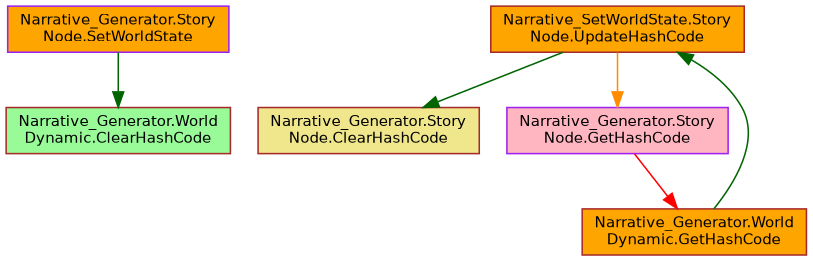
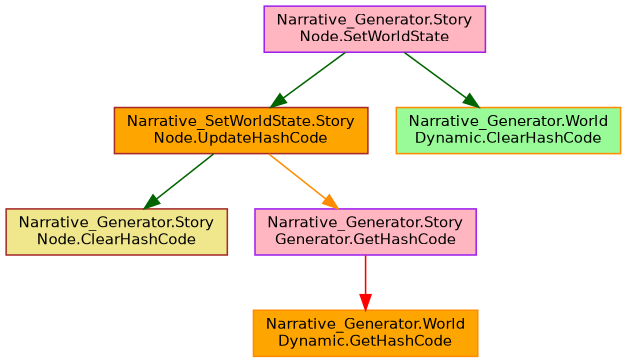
  digraph {
    rankdir=TB
    node [color=purple fillcolor=lightpink fontname=Helvetica fontsize=10 shape=box style=filled]
    edge [color=darkgreen fontname=Helvetica fontsize=10 labelfontname=Helvetica labelfontsize=10 style=solid]
-   n1 [fillcolor=orange fontcolor=black height=0.2 label="Narrative_Generator.Story\lNode.SetWorldState" width=0.4]
+   n1 [fontcolor=black height=0.2 label="Narrative_Generator.Story\lNode.SetWorldState" width=0.4]
    n2 [color=brown fillcolor=orange height=0.2 label="Narrative_SetWorldState.Story\lNode.UpdateHashCode" width=0.4]
-   n3 [color=brown fillcolor=palegreen height=0.2 label="Narrative_Generator.World\lDynamic.ClearHashCode" width=0.4]
+   n3 [color=darkorange fillcolor=palegreen height=0.2 label="Narrative_Generator.World\lDynamic.ClearHashCode" width=0.4]
    n4 [color=brown fillcolor=khaki height=0.2 label="Narrative_Generator.Story\lNode.ClearHashCode" width=0.4]
-   n5 [height=0.2 label="Narrative_Generator.Story\lNode.GetHashCode" width=0.4]
-   n6 [color=brown fillcolor=orange height=0.2 label="Narrative_Generator.World\lDynamic.GetHashCode" width=0.4]
-   n6 -> n2
+   n5 [height=0.2 label="Narrative_Generator.Story\lGenerator.GetHashCode" width=0.4]
+   n6 [color=darkorange fillcolor=orange height=0.2 label="Narrative_Generator.World\lDynamic.GetHashCode" width=0.4]
+   n1 -> n2
    n1 -> n3
    n2 -> n4
    n2 -> n5 [color=darkorange]
    n5 -> n6 [color=red]
  }
